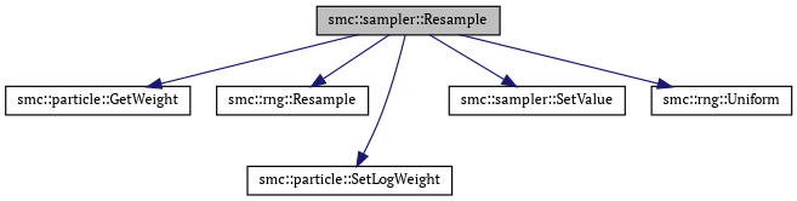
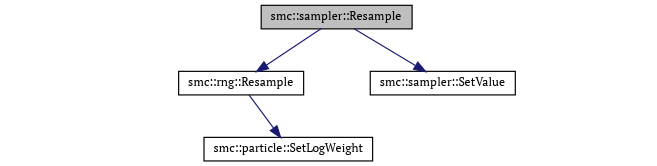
  digraph {
    fontname="PT Serif"
    rankdir=TB
    node [color=black fillcolor=white fontname="PT Serif" fontsize=10 shape=record style=filled]
    edge [color=midnightblue fontname="PT Serif" fontsize=10 labelfontname=Helvetica labelfontsize=10 style=solid]
    n1 [fillcolor=grey75 fontcolor=black height=0.2 label="smc::sampler::Resample" width=0.4]
-   n2 [height=0.2 label="smc::particle::GetWeight" width=0.4]
    n3 [height=0.2 label="smc::rng::Resample" width=0.4]
    n4 [height=0.2 label="smc::particle::SetLogWeight" width=0.4]
    n5 [height=0.2 label="smc::sampler::SetValue" width=0.4]
-   n6 [height=0.2 label="smc::rng::Uniform" width=0.4]
-   n1 -> n2
    n1 -> n3
-   n1 -> n4
+   n3 -> n4
    n1 -> n5
-   n1 -> n6
  }
